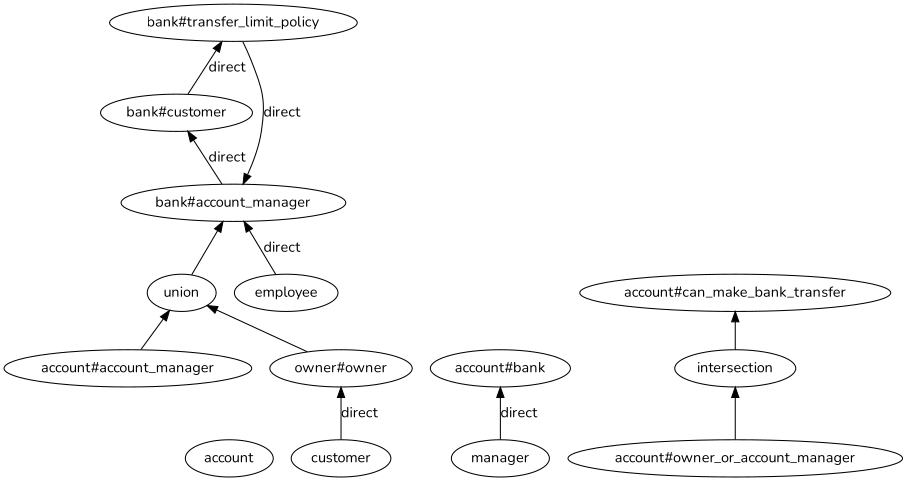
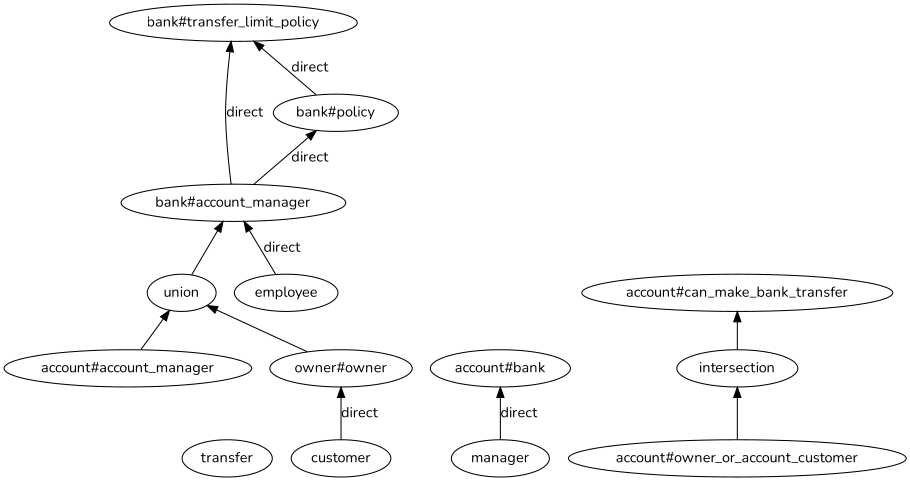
  digraph {
    fontname=Nunito
    rankdir=BT
    node [fontname=Nunito]
    edge [fontname=Nunito]
-   n1 [label=account]
+   n1 [label=transfer]
    n2 [label="account#account_manager"]
    n3 [label=union]
    n4 [label="bank#account_manager"]
    n5 [label=employee]
    n6 [label="bank#transfer_limit_policy"]
-   n7 [label="bank#customer"]
+   n7 [label="bank#policy"]
    n8 [label="account#bank"]
    n9 [label=manager]
    n10 [label="account#can_make_bank_transfer"]
    n11 [label=intersection]
-   n12 [label="account#owner_or_account_manager"]
+   n12 [label="account#owner_or_account_customer"]
    n13 [label="owner#owner"]
    n14 [label=customer]
    n2 -> n3
    n3 -> n4
-   n6 -> n4 [label=direct]
+   n4 -> n6 [label=direct]
    n4 -> n7 [label=direct]
    n5 -> n4 [label=direct]
    n7 -> n6 [label=direct]
    n9 -> n8 [label=direct]
    n11 -> n10
    n12 -> n11
    n13 -> n3
    n14 -> n13 [label=direct]
  }
